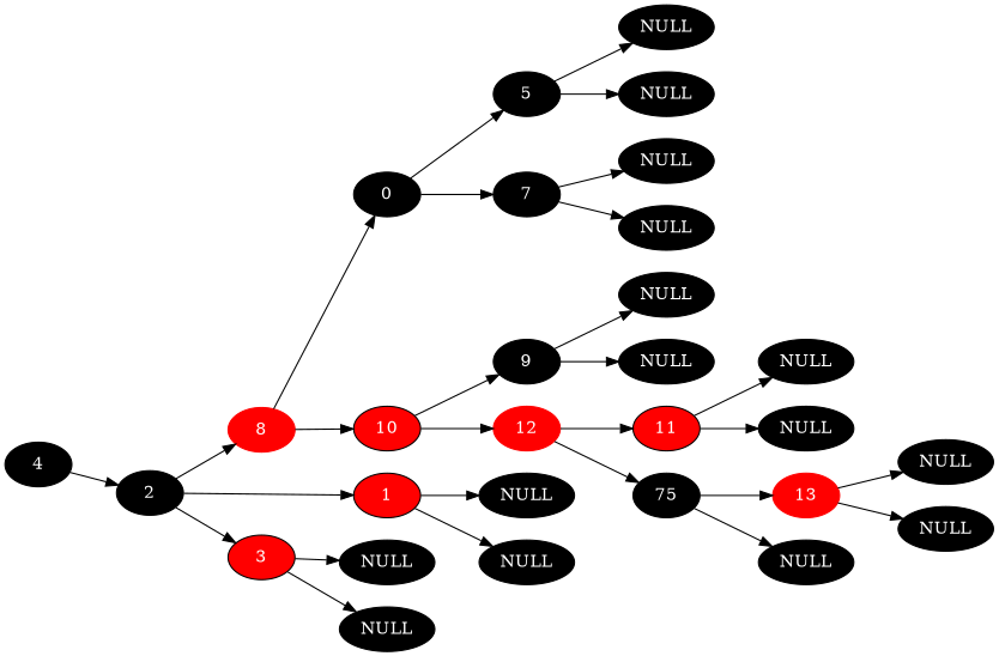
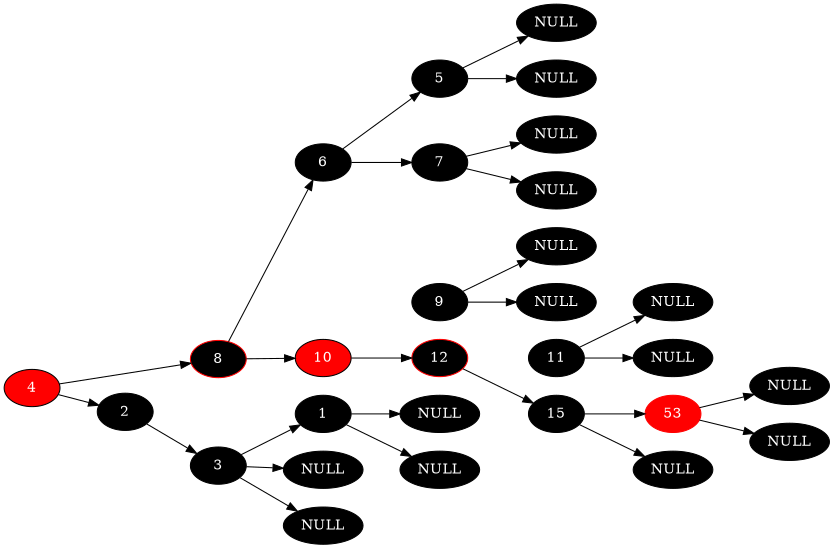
  digraph {
    rankdir=LR
    node [color=black fontcolor=white style=filled]
-   n1 [label=4]
+   n1 [label=4 fillcolor=red]
    n2 [label=2]
-   n3 [color=red label=8]
-   n4 [label=1 fillcolor=red]
-   n5 [label=3 fillcolor=red]
-   n6 [label=0]
+   n3 [color=red label=8 fillcolor=black]
+   n4 [label=1]
+   n5 [label=3]
+   n6 [label=6]
    n7 [fillcolor=red label=10]
    n8 [label=NULL]
    n9 [label=NULL]
    n10 [label=NULL]
    n11 [label=NULL]
    n12 [label=5]
    n13 [label=7]
    n14 [label=9]
-   n15 [color=red label=12]
+   n15 [color=red label=12 fillcolor=black]
    n16 [label=NULL]
    n17 [label=NULL]
    n18 [label=NULL]
    n19 [label=NULL]
    n20 [label=NULL]
    n21 [label=NULL]
-   n22 [label=11 fillcolor=red]
-   n23 [label=75]
+   n22 [label=11]
+   n23 [label=15]
    n24 [label=NULL]
    n25 [label=NULL]
-   n26 [color=red label=13]
+   n26 [color=red label=53]
    n27 [label=NULL]
    n28 [label=NULL]
    n29 [label=NULL]
    n1 -> n2
-   n2 -> n3
-   n2 -> n4
+   n1 -> n3
+   n5 -> n4
    n2 -> n5
    n3 -> n6
    n3 -> n7
    n4 -> n8
    n4 -> n9
    n5 -> n10
    n5 -> n11
    n6 -> n12
    n6 -> n13
-   n7 -> n14
    n7 -> n15
    n12 -> n16
    n12 -> n17
    n13 -> n18
    n13 -> n19
    n14 -> n20
    n14 -> n21
-   n15 -> n22
    n15 -> n23
    n22 -> n24
    n22 -> n25
    n23 -> n26
    n23 -> n27
    n26 -> n28
    n26 -> n29
  }
